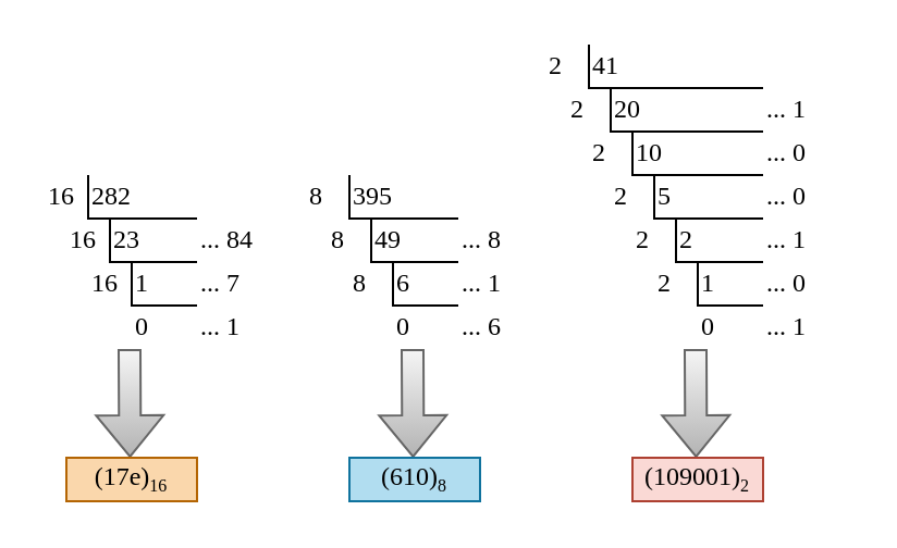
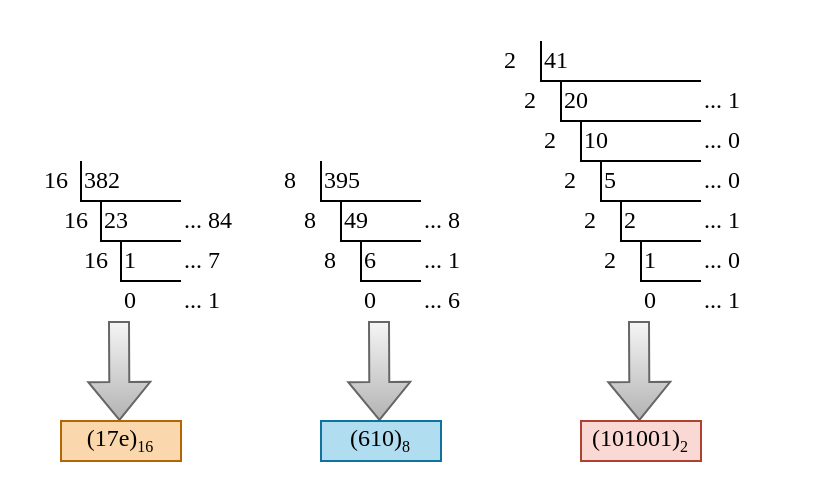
  <mxCell id="0" />
  <mxCell id="1" parent="0" />
- <mxCell id="2" value="&lt;font face=&quot;Comic Sans MS&quot;&gt;282&lt;/font&gt;" style="text;html=1;strokeColor=none;fillColor=none;align=left;verticalAlign=middle;whiteSpace=wrap;rounded=0;" vertex="1" parent="1"><mxGeometry x="40" y="80" width="30" height="20" as="geometry" /></mxCell>
+ <mxCell id="2" value="&lt;font face=&quot;Comic Sans MS&quot;&gt;382&lt;/font&gt;" style="text;html=1;strokeColor=none;fillColor=none;align=left;verticalAlign=middle;whiteSpace=wrap;rounded=0;" vertex="1" parent="1"><mxGeometry x="40" y="80" width="30" height="20" as="geometry" /></mxCell>
  <mxCell id="3" value="" style="endArrow=none;html=1;rounded=0;align=left;" edge="1" parent="1"><mxGeometry width="50" height="50" relative="1" as="geometry"><mxPoint x="40" y="80" as="sourcePoint" /><mxPoint x="90" y="100" as="targetPoint" /><Array as="points"><mxPoint x="40" y="100" /></Array></mxGeometry></mxCell>
  <mxCell id="4" value="&lt;font face=&quot;Comic Sans MS&quot;&gt;16&lt;/font&gt;" style="text;html=1;strokeColor=none;fillColor=none;align=left;verticalAlign=middle;whiteSpace=wrap;rounded=0;" vertex="1" parent="1"><mxGeometry x="20" y="80" width="20" height="20" as="geometry" /></mxCell>
  <mxCell id="5" value="&lt;font face=&quot;Comic Sans MS&quot;&gt;23&lt;br&gt;&lt;/font&gt;" style="text;html=1;strokeColor=none;fillColor=none;align=left;verticalAlign=middle;whiteSpace=wrap;rounded=0;" vertex="1" parent="1"><mxGeometry x="50" y="100" width="30" height="20" as="geometry" /></mxCell>
  <mxCell id="6" value="" style="endArrow=none;html=1;rounded=0;align=left;" edge="1" parent="1"><mxGeometry width="50" height="50" relative="1" as="geometry"><mxPoint x="50" y="100" as="sourcePoint" /><mxPoint x="90" y="120" as="targetPoint" /><Array as="points"><mxPoint x="50" y="120" /></Array></mxGeometry></mxCell>
  <mxCell id="7" value="&lt;font face=&quot;Comic Sans MS&quot;&gt;16&lt;/font&gt;" style="text;html=1;strokeColor=none;fillColor=none;align=left;verticalAlign=middle;whiteSpace=wrap;rounded=0;" vertex="1" parent="1"><mxGeometry x="30" y="100" width="20" height="20" as="geometry" /></mxCell>
  <mxCell id="8" value="&lt;font face=&quot;Comic Sans MS&quot;&gt;1&lt;br&gt;&lt;/font&gt;" style="text;html=1;strokeColor=none;fillColor=none;align=left;verticalAlign=middle;whiteSpace=wrap;rounded=0;" vertex="1" parent="1"><mxGeometry x="60" y="120" width="30" height="20" as="geometry" /></mxCell>
  <mxCell id="9" value="" style="endArrow=none;html=1;rounded=0;align=left;" edge="1" parent="1"><mxGeometry width="50" height="50" relative="1" as="geometry"><mxPoint x="60" y="120" as="sourcePoint" /><mxPoint x="90" y="140" as="targetPoint" /><Array as="points"><mxPoint x="60" y="140" /></Array></mxGeometry></mxCell>
  <mxCell id="10" value="&lt;font face=&quot;Comic Sans MS&quot;&gt;16&lt;/font&gt;" style="text;html=1;strokeColor=none;fillColor=none;align=left;verticalAlign=middle;whiteSpace=wrap;rounded=0;" vertex="1" parent="1"><mxGeometry x="40" y="120" width="20" height="20" as="geometry" /></mxCell>
  <mxCell id="11" value="&lt;font face=&quot;Comic Sans MS&quot;&gt;0&lt;br&gt;&lt;/font&gt;" style="text;html=1;strokeColor=none;fillColor=none;align=left;verticalAlign=middle;whiteSpace=wrap;rounded=0;" vertex="1" parent="1"><mxGeometry x="60" y="140" width="30" height="20" as="geometry" /></mxCell>
  <mxCell id="12" value="&lt;font face=&quot;Comic Sans MS&quot;&gt;... 84&lt;/font&gt;" style="text;html=1;strokeColor=none;fillColor=none;align=left;verticalAlign=middle;whiteSpace=wrap;rounded=0;" vertex="1" parent="1"><mxGeometry x="90" y="100" width="40" height="20" as="geometry" /></mxCell>
  <mxCell id="13" value="&lt;font face=&quot;Comic Sans MS&quot;&gt;... 7&lt;/font&gt;" style="text;html=1;strokeColor=none;fillColor=none;align=left;verticalAlign=middle;whiteSpace=wrap;rounded=0;" vertex="1" parent="1"><mxGeometry x="90" y="120" width="40" height="20" as="geometry" /></mxCell>
  <mxCell id="14" value="&lt;font face=&quot;Comic Sans MS&quot;&gt;... 1&lt;/font&gt;" style="text;html=1;strokeColor=none;fillColor=none;align=left;verticalAlign=middle;whiteSpace=wrap;rounded=0;" vertex="1" parent="1"><mxGeometry x="90" y="140" width="40" height="20" as="geometry" /></mxCell>
  <mxCell id="15" value="&lt;font face=&quot;Comic Sans MS&quot;&gt;395&lt;/font&gt;" style="text;html=1;strokeColor=none;fillColor=none;align=left;verticalAlign=middle;whiteSpace=wrap;rounded=0;" vertex="1" parent="1"><mxGeometry x="160" y="80" width="30" height="20" as="geometry" /></mxCell>
  <mxCell id="16" value="" style="endArrow=none;html=1;rounded=0;align=left;" edge="1" parent="1"><mxGeometry width="50" height="50" relative="1" as="geometry"><mxPoint x="160" y="80" as="sourcePoint" /><mxPoint x="210" y="100" as="targetPoint" /><Array as="points"><mxPoint x="160" y="100" /></Array></mxGeometry></mxCell>
  <mxCell id="17" value="&lt;font face=&quot;Comic Sans MS&quot;&gt;8&lt;/font&gt;" style="text;html=1;strokeColor=none;fillColor=none;align=left;verticalAlign=middle;whiteSpace=wrap;rounded=0;" vertex="1" parent="1"><mxGeometry x="140" y="80" width="20" height="20" as="geometry" /></mxCell>
  <mxCell id="18" value="&lt;font face=&quot;Comic Sans MS&quot;&gt;49&lt;br&gt;&lt;/font&gt;" style="text;html=1;strokeColor=none;fillColor=none;align=left;verticalAlign=middle;whiteSpace=wrap;rounded=0;" vertex="1" parent="1"><mxGeometry x="170" y="100" width="30" height="20" as="geometry" /></mxCell>
  <mxCell id="19" value="" style="endArrow=none;html=1;rounded=0;align=left;" edge="1" parent="1"><mxGeometry width="50" height="50" relative="1" as="geometry"><mxPoint x="170" y="100" as="sourcePoint" /><mxPoint x="210" y="120" as="targetPoint" /><Array as="points"><mxPoint x="170" y="120" /></Array></mxGeometry></mxCell>
  <mxCell id="20" value="&lt;font face=&quot;Comic Sans MS&quot;&gt;8&lt;/font&gt;" style="text;html=1;strokeColor=none;fillColor=none;align=left;verticalAlign=middle;whiteSpace=wrap;rounded=0;" vertex="1" parent="1"><mxGeometry x="150" y="100" width="20" height="20" as="geometry" /></mxCell>
  <mxCell id="21" value="&lt;font face=&quot;Comic Sans MS&quot;&gt;6&lt;br&gt;&lt;/font&gt;" style="text;html=1;strokeColor=none;fillColor=none;align=left;verticalAlign=middle;whiteSpace=wrap;rounded=0;" vertex="1" parent="1"><mxGeometry x="180" y="120" width="30" height="20" as="geometry" /></mxCell>
  <mxCell id="22" value="" style="endArrow=none;html=1;rounded=0;align=left;" edge="1" parent="1"><mxGeometry width="50" height="50" relative="1" as="geometry"><mxPoint x="180" y="120" as="sourcePoint" /><mxPoint x="210" y="140" as="targetPoint" /><Array as="points"><mxPoint x="180" y="140" /></Array></mxGeometry></mxCell>
  <mxCell id="23" value="&lt;font face=&quot;Comic Sans MS&quot;&gt;8&lt;/font&gt;" style="text;html=1;strokeColor=none;fillColor=none;align=left;verticalAlign=middle;whiteSpace=wrap;rounded=0;" vertex="1" parent="1"><mxGeometry x="160" y="120" width="20" height="20" as="geometry" /></mxCell>
  <mxCell id="24" value="&lt;font face=&quot;Comic Sans MS&quot;&gt;0&lt;br&gt;&lt;/font&gt;" style="text;html=1;strokeColor=none;fillColor=none;align=left;verticalAlign=middle;whiteSpace=wrap;rounded=0;" vertex="1" parent="1"><mxGeometry x="180" y="140" width="30" height="20" as="geometry" /></mxCell>
  <mxCell id="25" value="&lt;font face=&quot;Comic Sans MS&quot;&gt;... 8&lt;/font&gt;" style="text;html=1;strokeColor=none;fillColor=none;align=left;verticalAlign=middle;whiteSpace=wrap;rounded=0;" vertex="1" parent="1"><mxGeometry x="210" y="100" width="30" height="20" as="geometry" /></mxCell>
  <mxCell id="26" value="&lt;font face=&quot;Comic Sans MS&quot;&gt;... 1&lt;/font&gt;" style="text;html=1;strokeColor=none;fillColor=none;align=left;verticalAlign=middle;whiteSpace=wrap;rounded=0;" vertex="1" parent="1"><mxGeometry x="210" y="120" width="30" height="20" as="geometry" /></mxCell>
  <mxCell id="27" value="&lt;font face=&quot;Comic Sans MS&quot;&gt;... 6&lt;/font&gt;" style="text;html=1;strokeColor=none;fillColor=none;align=left;verticalAlign=middle;whiteSpace=wrap;rounded=0;" vertex="1" parent="1"><mxGeometry x="210" y="140" width="30" height="20" as="geometry" /></mxCell>
  <mxCell id="28" value="" style="shape=flexArrow;endArrow=classic;html=1;rounded=0;fillColor=#f5f5f5;gradientColor=#b3b3b3;strokeColor=#666666;" edge="1" parent="1"><mxGeometry width="50" height="50" relative="1" as="geometry"><mxPoint x="59" y="160" as="sourcePoint" /><mxPoint x="59.23" y="210" as="targetPoint" /></mxGeometry></mxCell>
  <mxCell id="29" value="&lt;font face=&quot;Comic Sans MS&quot;&gt;(17e)&lt;sub&gt;&lt;font style=&quot;font-size: 8px;&quot;&gt;16&lt;/font&gt;&lt;/sub&gt;&lt;/font&gt;" style="text;html=1;strokeColor=#b46504;fillColor=#fad7ac;align=center;verticalAlign=middle;whiteSpace=wrap;rounded=0;" vertex="1" parent="1"><mxGeometry x="30" y="210" width="60" height="20" as="geometry" /></mxCell>
  <mxCell id="30" value="" style="shape=flexArrow;endArrow=classic;html=1;rounded=0;fillColor=#f5f5f5;gradientColor=#b3b3b3;strokeColor=#666666;" edge="1" parent="1"><mxGeometry width="50" height="50" relative="1" as="geometry"><mxPoint x="189" y="160" as="sourcePoint" /><mxPoint x="189.23" y="210" as="targetPoint" /></mxGeometry></mxCell>
  <mxCell id="31" value="&lt;font face=&quot;Comic Sans MS&quot;&gt;(610)&lt;sub&gt;&lt;font style=&quot;font-size: 8px;&quot;&gt;8&lt;/font&gt;&lt;/sub&gt;&lt;/font&gt;" style="text;html=1;strokeColor=#10739e;fillColor=#b1ddf0;align=center;verticalAlign=middle;whiteSpace=wrap;rounded=0;" vertex="1" parent="1"><mxGeometry x="160" y="210" width="60" height="20" as="geometry" /></mxCell>
  <mxCell id="32" value="&lt;font face=&quot;Comic Sans MS&quot;&gt;41&lt;/font&gt;" style="text;html=1;strokeColor=none;fillColor=none;align=left;verticalAlign=middle;whiteSpace=wrap;rounded=0;" vertex="1" parent="1"><mxGeometry x="270" y="20" width="30" height="20" as="geometry" /></mxCell>
  <mxCell id="33" value="" style="endArrow=none;html=1;rounded=0;align=left;" edge="1" parent="1"><mxGeometry width="50" height="50" relative="1" as="geometry"><mxPoint x="270" y="20" as="sourcePoint" /><mxPoint x="350" y="40" as="targetPoint" /><Array as="points"><mxPoint x="270" y="40" /></Array></mxGeometry></mxCell>
  <mxCell id="34" value="&lt;font face=&quot;Comic Sans MS&quot;&gt;2&lt;/font&gt;" style="text;html=1;strokeColor=none;fillColor=none;align=left;verticalAlign=middle;whiteSpace=wrap;rounded=0;" vertex="1" parent="1"><mxGeometry x="250" y="20" width="20" height="20" as="geometry" /></mxCell>
  <mxCell id="35" value="&lt;font face=&quot;Comic Sans MS&quot;&gt;20&lt;br&gt;&lt;/font&gt;" style="text;html=1;strokeColor=none;fillColor=none;align=left;verticalAlign=middle;whiteSpace=wrap;rounded=0;" vertex="1" parent="1"><mxGeometry x="280" y="40" width="30" height="20" as="geometry" /></mxCell>
  <mxCell id="36" value="" style="endArrow=none;html=1;rounded=0;align=left;" edge="1" parent="1"><mxGeometry width="50" height="50" relative="1" as="geometry"><mxPoint x="280" y="40" as="sourcePoint" /><mxPoint x="350" y="60" as="targetPoint" /><Array as="points"><mxPoint x="280" y="60" /></Array></mxGeometry></mxCell>
  <mxCell id="37" value="&lt;font face=&quot;Comic Sans MS&quot;&gt;2&lt;/font&gt;" style="text;html=1;strokeColor=none;fillColor=none;align=left;verticalAlign=middle;whiteSpace=wrap;rounded=0;" vertex="1" parent="1"><mxGeometry x="260" y="40" width="20" height="20" as="geometry" /></mxCell>
  <mxCell id="38" value="&lt;font face=&quot;Comic Sans MS&quot;&gt;10&lt;br&gt;&lt;/font&gt;" style="text;html=1;strokeColor=none;fillColor=none;align=left;verticalAlign=middle;whiteSpace=wrap;rounded=0;" vertex="1" parent="1"><mxGeometry x="290" y="60" width="30" height="20" as="geometry" /></mxCell>
  <mxCell id="39" value="" style="endArrow=none;html=1;rounded=0;align=left;" edge="1" parent="1"><mxGeometry width="50" height="50" relative="1" as="geometry"><mxPoint x="290" y="60" as="sourcePoint" /><mxPoint x="350" y="80" as="targetPoint" /><Array as="points"><mxPoint x="290" y="80" /></Array></mxGeometry></mxCell>
  <mxCell id="40" value="&lt;font face=&quot;Comic Sans MS&quot;&gt;2&lt;/font&gt;" style="text;html=1;strokeColor=none;fillColor=none;align=left;verticalAlign=middle;whiteSpace=wrap;rounded=0;" vertex="1" parent="1"><mxGeometry x="270" y="60" width="20" height="20" as="geometry" /></mxCell>
  <mxCell id="41" value="&lt;font face=&quot;Comic Sans MS&quot;&gt;5&lt;br&gt;&lt;/font&gt;" style="text;html=1;strokeColor=none;fillColor=none;align=left;verticalAlign=middle;whiteSpace=wrap;rounded=0;" vertex="1" parent="1"><mxGeometry x="300" y="80" width="30" height="20" as="geometry" /></mxCell>
  <mxCell id="42" value="&lt;font face=&quot;Comic Sans MS&quot;&gt;... 1&lt;/font&gt;" style="text;html=1;strokeColor=none;fillColor=none;align=left;verticalAlign=middle;whiteSpace=wrap;rounded=0;" vertex="1" parent="1"><mxGeometry x="350" y="40" width="40" height="20" as="geometry" /></mxCell>
  <mxCell id="43" value="&lt;font face=&quot;Comic Sans MS&quot;&gt;... 0&lt;/font&gt;" style="text;html=1;strokeColor=none;fillColor=none;align=left;verticalAlign=middle;whiteSpace=wrap;rounded=0;" vertex="1" parent="1"><mxGeometry x="350" y="60" width="40" height="20" as="geometry" /></mxCell>
  <mxCell id="44" value="&lt;font face=&quot;Comic Sans MS&quot;&gt;... 0&lt;/font&gt;" style="text;html=1;strokeColor=none;fillColor=none;align=left;verticalAlign=middle;whiteSpace=wrap;rounded=0;" vertex="1" parent="1"><mxGeometry x="350" y="80" width="40" height="20" as="geometry" /></mxCell>
  <mxCell id="45" value="" style="endArrow=none;html=1;rounded=0;align=left;" edge="1" parent="1"><mxGeometry width="50" height="50" relative="1" as="geometry"><mxPoint x="300" y="80" as="sourcePoint" /><mxPoint x="350" y="100" as="targetPoint" /><Array as="points"><mxPoint x="300" y="100" /></Array></mxGeometry></mxCell>
  <mxCell id="46" value="&lt;font face=&quot;Comic Sans MS&quot;&gt;2&lt;/font&gt;" style="text;html=1;strokeColor=none;fillColor=none;align=left;verticalAlign=middle;whiteSpace=wrap;rounded=0;" vertex="1" parent="1"><mxGeometry x="280" y="80" width="20" height="20" as="geometry" /></mxCell>
  <mxCell id="47" value="&lt;font face=&quot;Comic Sans MS&quot;&gt;2&lt;br&gt;&lt;/font&gt;" style="text;html=1;strokeColor=none;fillColor=none;align=left;verticalAlign=middle;whiteSpace=wrap;rounded=0;" vertex="1" parent="1"><mxGeometry x="310" y="100" width="30" height="20" as="geometry" /></mxCell>
  <mxCell id="48" value="&lt;font face=&quot;Comic Sans MS&quot;&gt;2&lt;/font&gt;" style="text;html=1;strokeColor=none;fillColor=none;align=left;verticalAlign=middle;whiteSpace=wrap;rounded=0;" vertex="1" parent="1"><mxGeometry x="290" y="100" width="20" height="20" as="geometry" /></mxCell>
  <mxCell id="49" value="" style="endArrow=none;html=1;rounded=0;align=left;" edge="1" parent="1"><mxGeometry width="50" height="50" relative="1" as="geometry"><mxPoint x="310" y="100" as="sourcePoint" /><mxPoint x="350" y="120" as="targetPoint" /><Array as="points"><mxPoint x="310" y="120" /></Array></mxGeometry></mxCell>
  <mxCell id="50" value="&lt;font face=&quot;Comic Sans MS&quot;&gt;1&lt;br&gt;&lt;/font&gt;" style="text;html=1;strokeColor=none;fillColor=none;align=left;verticalAlign=middle;whiteSpace=wrap;rounded=0;" vertex="1" parent="1"><mxGeometry x="320" y="120" width="30" height="20" as="geometry" /></mxCell>
  <mxCell id="51" value="" style="endArrow=none;html=1;rounded=0;align=left;" edge="1" parent="1"><mxGeometry width="50" height="50" relative="1" as="geometry"><mxPoint x="320" y="120" as="sourcePoint" /><mxPoint x="350" y="140" as="targetPoint" /><Array as="points"><mxPoint x="320" y="140" /></Array></mxGeometry></mxCell>
  <mxCell id="52" value="&lt;font face=&quot;Comic Sans MS&quot;&gt;2&lt;/font&gt;" style="text;html=1;strokeColor=none;fillColor=none;align=left;verticalAlign=middle;whiteSpace=wrap;rounded=0;" vertex="1" parent="1"><mxGeometry x="300" y="120" width="20" height="20" as="geometry" /></mxCell>
  <mxCell id="53" value="&lt;font face=&quot;Comic Sans MS&quot;&gt;0&lt;br&gt;&lt;/font&gt;" style="text;html=1;strokeColor=none;fillColor=none;align=left;verticalAlign=middle;whiteSpace=wrap;rounded=0;" vertex="1" parent="1"><mxGeometry x="320" y="140" width="30" height="20" as="geometry" /></mxCell>
  <mxCell id="54" value="&lt;font face=&quot;Comic Sans MS&quot;&gt;... 1&lt;/font&gt;" style="text;html=1;strokeColor=none;fillColor=none;align=left;verticalAlign=middle;whiteSpace=wrap;rounded=0;" vertex="1" parent="1"><mxGeometry x="350" y="100" width="40" height="20" as="geometry" /></mxCell>
  <mxCell id="55" value="&lt;font face=&quot;Comic Sans MS&quot;&gt;... 0&lt;/font&gt;" style="text;html=1;strokeColor=none;fillColor=none;align=left;verticalAlign=middle;whiteSpace=wrap;rounded=0;" vertex="1" parent="1"><mxGeometry x="350" y="120" width="40" height="20" as="geometry" /></mxCell>
  <mxCell id="56" value="&lt;font face=&quot;Comic Sans MS&quot;&gt;... 1&lt;/font&gt;" style="text;html=1;strokeColor=none;fillColor=none;align=left;verticalAlign=middle;whiteSpace=wrap;rounded=0;" vertex="1" parent="1"><mxGeometry x="350" y="140" width="40" height="20" as="geometry" /></mxCell>
  <mxCell id="57" value="" style="shape=flexArrow;endArrow=classic;html=1;rounded=0;fillColor=#f5f5f5;gradientColor=#b3b3b3;strokeColor=#666666;" edge="1" parent="1"><mxGeometry width="50" height="50" relative="1" as="geometry"><mxPoint x="319" y="160" as="sourcePoint" /><mxPoint x="319.23" y="210" as="targetPoint" /></mxGeometry></mxCell>
- <mxCell id="58" value="&lt;font face=&quot;Comic Sans MS&quot;&gt;(109001)&lt;sub&gt;&lt;font style=&quot;font-size: 8px;&quot;&gt;2&lt;/font&gt;&lt;/sub&gt;&lt;/font&gt;" style="text;html=1;strokeColor=#ae4132;fillColor=#fad9d5;align=center;verticalAlign=middle;whiteSpace=wrap;rounded=0;" vertex="1" parent="1"><mxGeometry x="290" y="210" width="60" height="20" as="geometry" /></mxCell>
+ <mxCell id="58" value="&lt;font face=&quot;Comic Sans MS&quot;&gt;(101001)&lt;sub&gt;&lt;font style=&quot;font-size: 8px;&quot;&gt;2&lt;/font&gt;&lt;/sub&gt;&lt;/font&gt;" style="text;html=1;strokeColor=#ae4132;fillColor=#fad9d5;align=center;verticalAlign=middle;whiteSpace=wrap;rounded=0;" vertex="1" parent="1"><mxGeometry x="290" y="210" width="60" height="20" as="geometry" /></mxCell>
